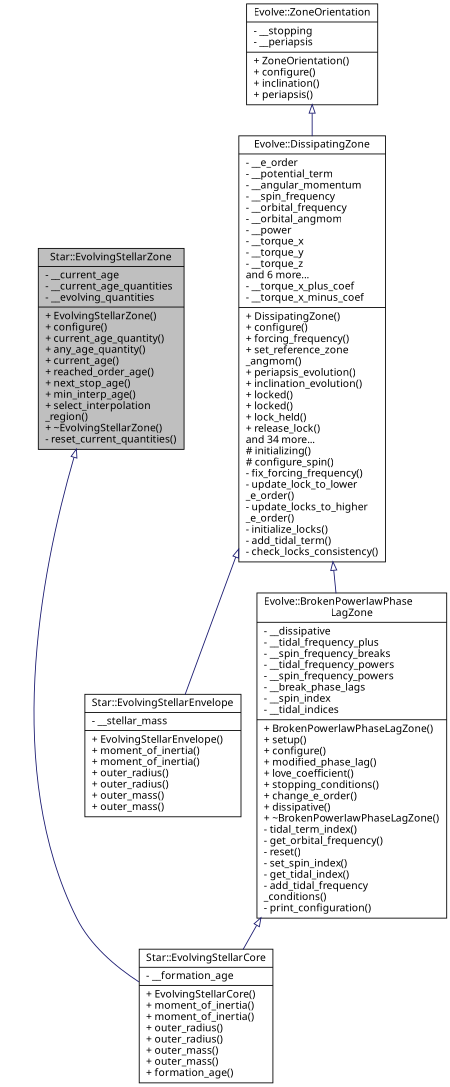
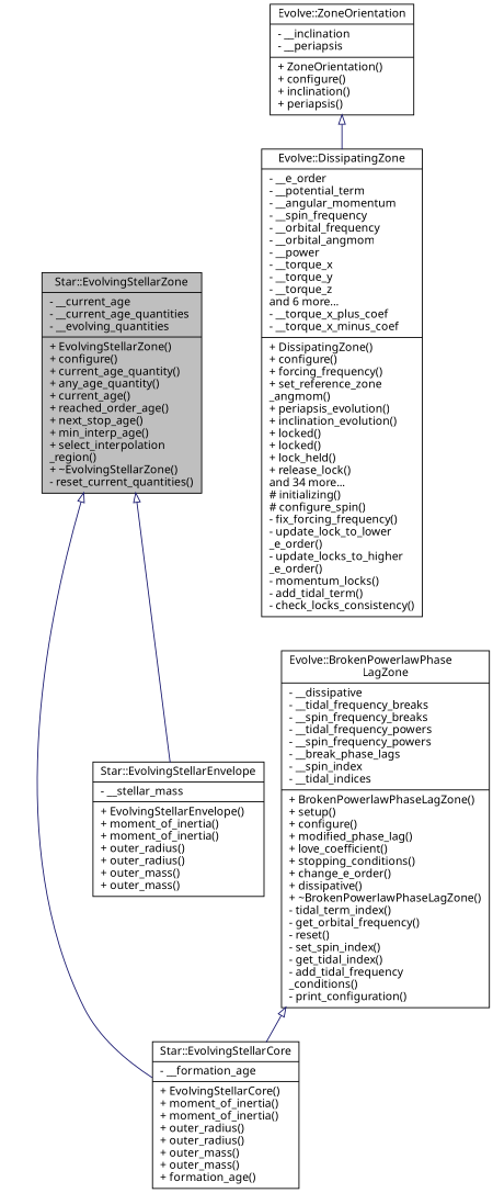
  digraph {
    fontname="Noto Sans"
    node [color=black fillcolor=white fontname="Noto Sans" fontsize=12 shape=record style=filled]
    edge [arrowtail=onormal color=midnightblue dir=back fontname="Noto Sans" fontsize=12 labelfontname=Helvetica labelfontsize=12 style=solid]
    n1 [fillcolor=grey75 fontcolor=black height=0.2 label="{Star::EvolvingStellarZone\n|- __current_age\l- __current_age_quantities\l- __evolving_quantities\l|+ EvolvingStellarZone()\l+ configure()\l+ current_age_quantity()\l+ any_age_quantity()\l+ current_age()\l+ reached_order_age()\l+ next_stop_age()\l+ min_interp_age()\l+ select_interpolation\l_region()\l+ ~EvolvingStellarZone()\l- reset_current_quantities()\l}" width=0.4]
    n2 [height=0.2 label="{Star::EvolvingStellarCore\n|- __formation_age\l|+ EvolvingStellarCore()\l+ moment_of_inertia()\l+ moment_of_inertia()\l+ outer_radius()\l+ outer_radius()\l+ outer_mass()\l+ outer_mass()\l+ formation_age()\l}" width=0.4]
    n3 [height=0.2 label="{Star::EvolvingStellarEnvelope\n|- __stellar_mass\l|+ EvolvingStellarEnvelope()\l+ moment_of_inertia()\l+ moment_of_inertia()\l+ outer_radius()\l+ outer_radius()\l+ outer_mass()\l+ outer_mass()\l}" width=0.4]
-   n4 [height=0.2 label="{Evolve::BrokenPowerlawPhase\lLagZone\n|- __dissipative\l- __tidal_frequency_plus\l- __spin_frequency_breaks\l- __tidal_frequency_powers\l- __spin_frequency_powers\l- __break_phase_lags\l- __spin_index\l- __tidal_indices\l|+ BrokenPowerlawPhaseLagZone()\l+ setup()\l+ configure()\l+ modified_phase_lag()\l+ love_coefficient()\l+ stopping_conditions()\l+ change_e_order()\l+ dissipative()\l+ ~BrokenPowerlawPhaseLagZone()\l- tidal_term_index()\l- get_orbital_frequency()\l- reset()\l- set_spin_index()\l- get_tidal_index()\l- add_tidal_frequency\l_conditions()\l- print_configuration()\l}" width=0.4]
-   n5 [height=0.2 label="{Evolve::DissipatingZone\n|- __e_order\l- __potential_term\l- __angular_momentum\l- __spin_frequency\l- __orbital_frequency\l- __orbital_angmom\l- __power\l- __torque_x\l- __torque_y\l- __torque_z\land 6 more...\l- __torque_x_plus_coef\l- __torque_x_minus_coef\l|+ DissipatingZone()\l+ configure()\l+ forcing_frequency()\l+ set_reference_zone\l_angmom()\l+ periapsis_evolution()\l+ inclination_evolution()\l+ locked()\l+ locked()\l+ lock_held()\l+ release_lock()\land 34 more...\l# initializing()\l# configure_spin()\l- fix_forcing_frequency()\l- update_lock_to_lower\l_e_order()\l- update_locks_to_higher\l_e_order()\l- initialize_locks()\l- add_tidal_term()\l- check_locks_consistency()\l}" width=0.4]
-   n6 [height=0.2 label="{Evolve::ZoneOrientation\n|- __stopping\l- __periapsis\l|+ ZoneOrientation()\l+ configure()\l+ inclination()\l+ periapsis()\l}" width=0.4]
+   n4 [height=0.2 label="{Evolve::BrokenPowerlawPhase\lLagZone\n|- __dissipative\l- __tidal_frequency_breaks\l- __spin_frequency_breaks\l- __tidal_frequency_powers\l- __spin_frequency_powers\l- __break_phase_lags\l- __spin_index\l- __tidal_indices\l|+ BrokenPowerlawPhaseLagZone()\l+ setup()\l+ configure()\l+ modified_phase_lag()\l+ love_coefficient()\l+ stopping_conditions()\l+ change_e_order()\l+ dissipative()\l+ ~BrokenPowerlawPhaseLagZone()\l- tidal_term_index()\l- get_orbital_frequency()\l- reset()\l- set_spin_index()\l- get_tidal_index()\l- add_tidal_frequency\l_conditions()\l- print_configuration()\l}" width=0.4]
+   n5 [height=0.2 label="{Evolve::DissipatingZone\n|- __e_order\l- __potential_term\l- __angular_momentum\l- __spin_frequency\l- __orbital_frequency\l- __orbital_angmom\l- __power\l- __torque_x\l- __torque_y\l- __torque_z\land 6 more...\l- __torque_x_plus_coef\l- __torque_x_minus_coef\l|+ DissipatingZone()\l+ configure()\l+ forcing_frequency()\l+ set_reference_zone\l_angmom()\l+ periapsis_evolution()\l+ inclination_evolution()\l+ locked()\l+ locked()\l+ lock_held()\l+ release_lock()\land 34 more...\l# initializing()\l# configure_spin()\l- fix_forcing_frequency()\l- update_lock_to_lower\l_e_order()\l- update_locks_to_higher\l_e_order()\l- momentum_locks()\l- add_tidal_term()\l- check_locks_consistency()\l}" width=0.4]
+   n6 [height=0.2 label="{Evolve::ZoneOrientation\n|- __inclination\l- __periapsis\l|+ ZoneOrientation()\l+ configure()\l+ inclination()\l+ periapsis()\l}" width=0.4]
    n1 -> n2
-   n5 -> n3
+   n1 -> n3
    n4 -> n2
-   n5 -> n4
    n6 -> n5
  }
